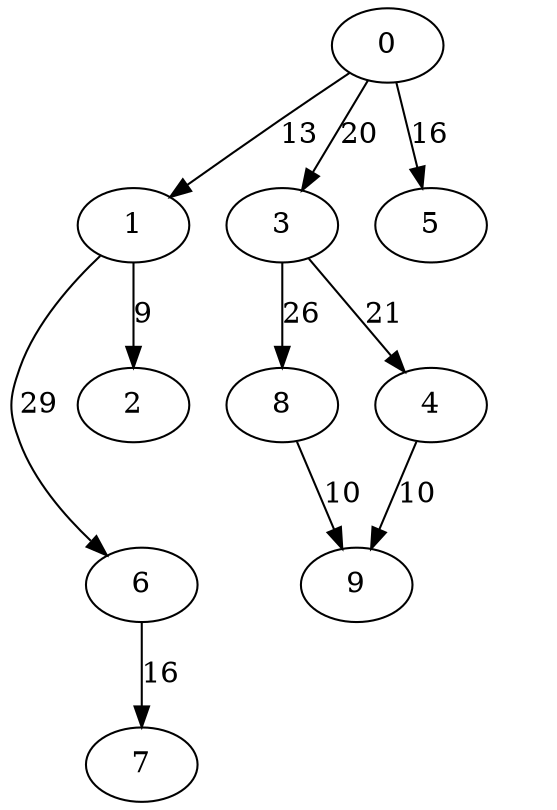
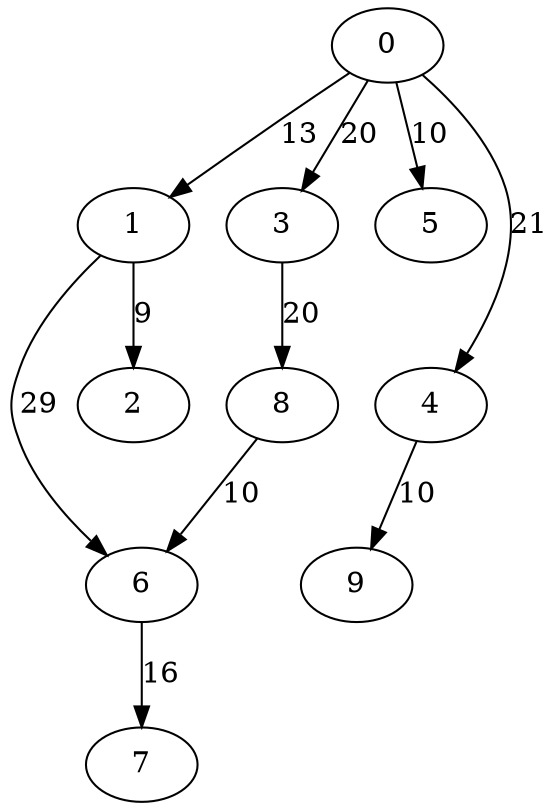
  digraph {
    0
    1
    3
    5
    2
    6
    4
    8
    9
    7
    0 -> 1 [label=13]
    0 -> 3 [label=20]
-   0 -> 5 [label=16]
+   0 -> 5 [label=10]
    1 -> 2 [label=9]
    1 -> 6 [label=29]
-   3 -> 4 [label=21]
-   3 -> 8 [label=26]
+   0 -> 4 [label=21]
+   3 -> 8 [label=20]
    6 -> 7 [label=16]
    4 -> 9 [label=10]
-   8 -> 9 [label=10]
+   8 -> 6 [label=10]
  }
